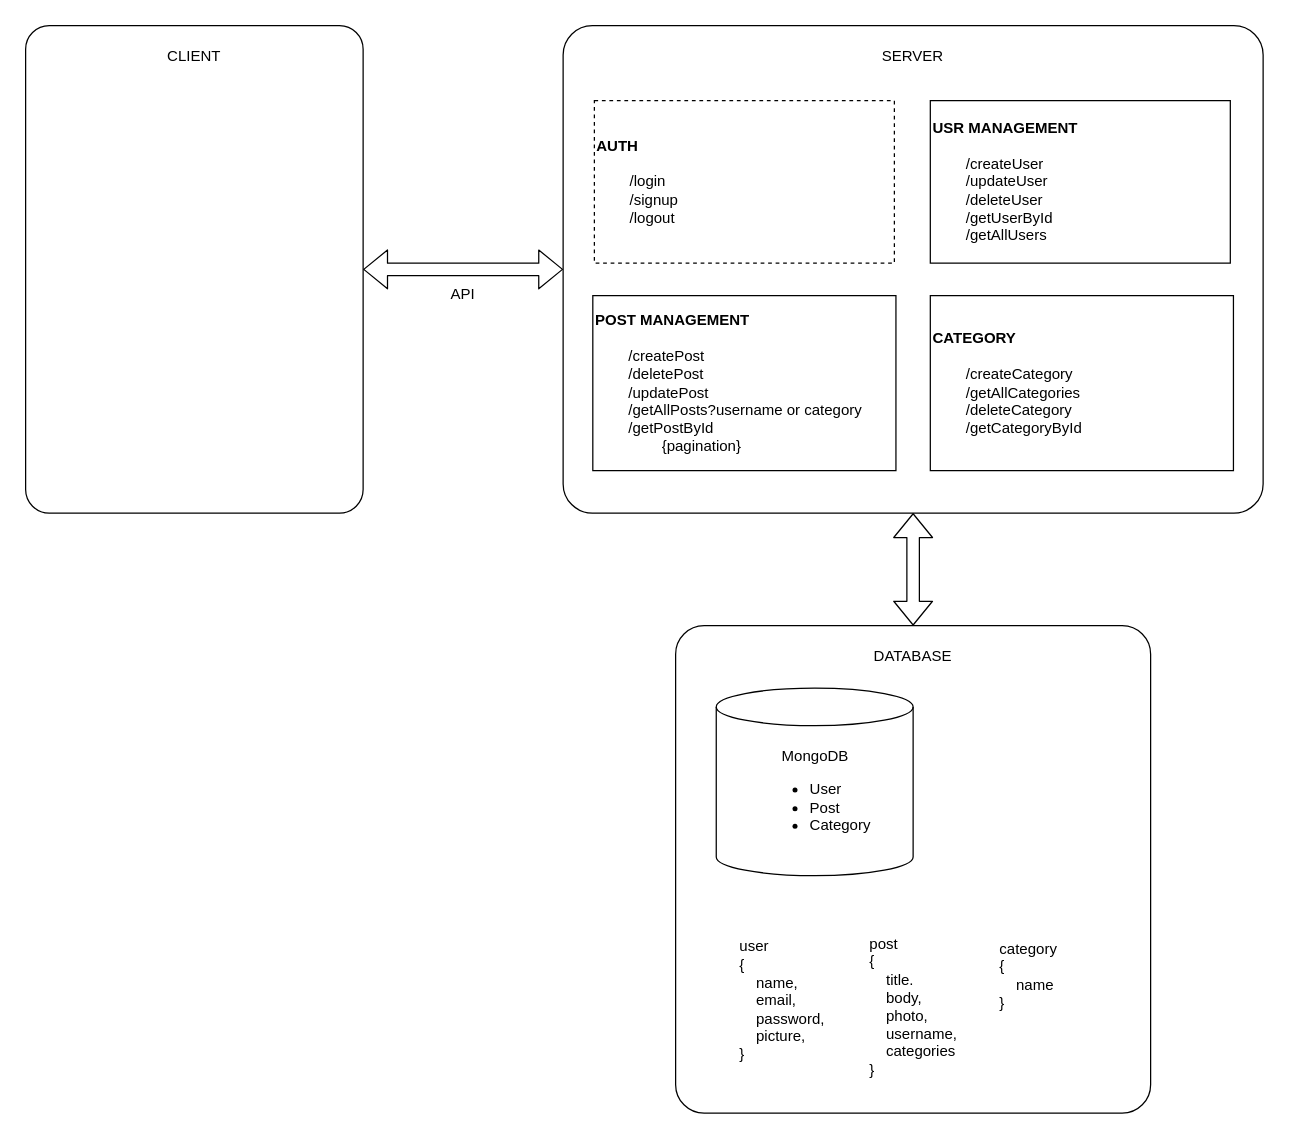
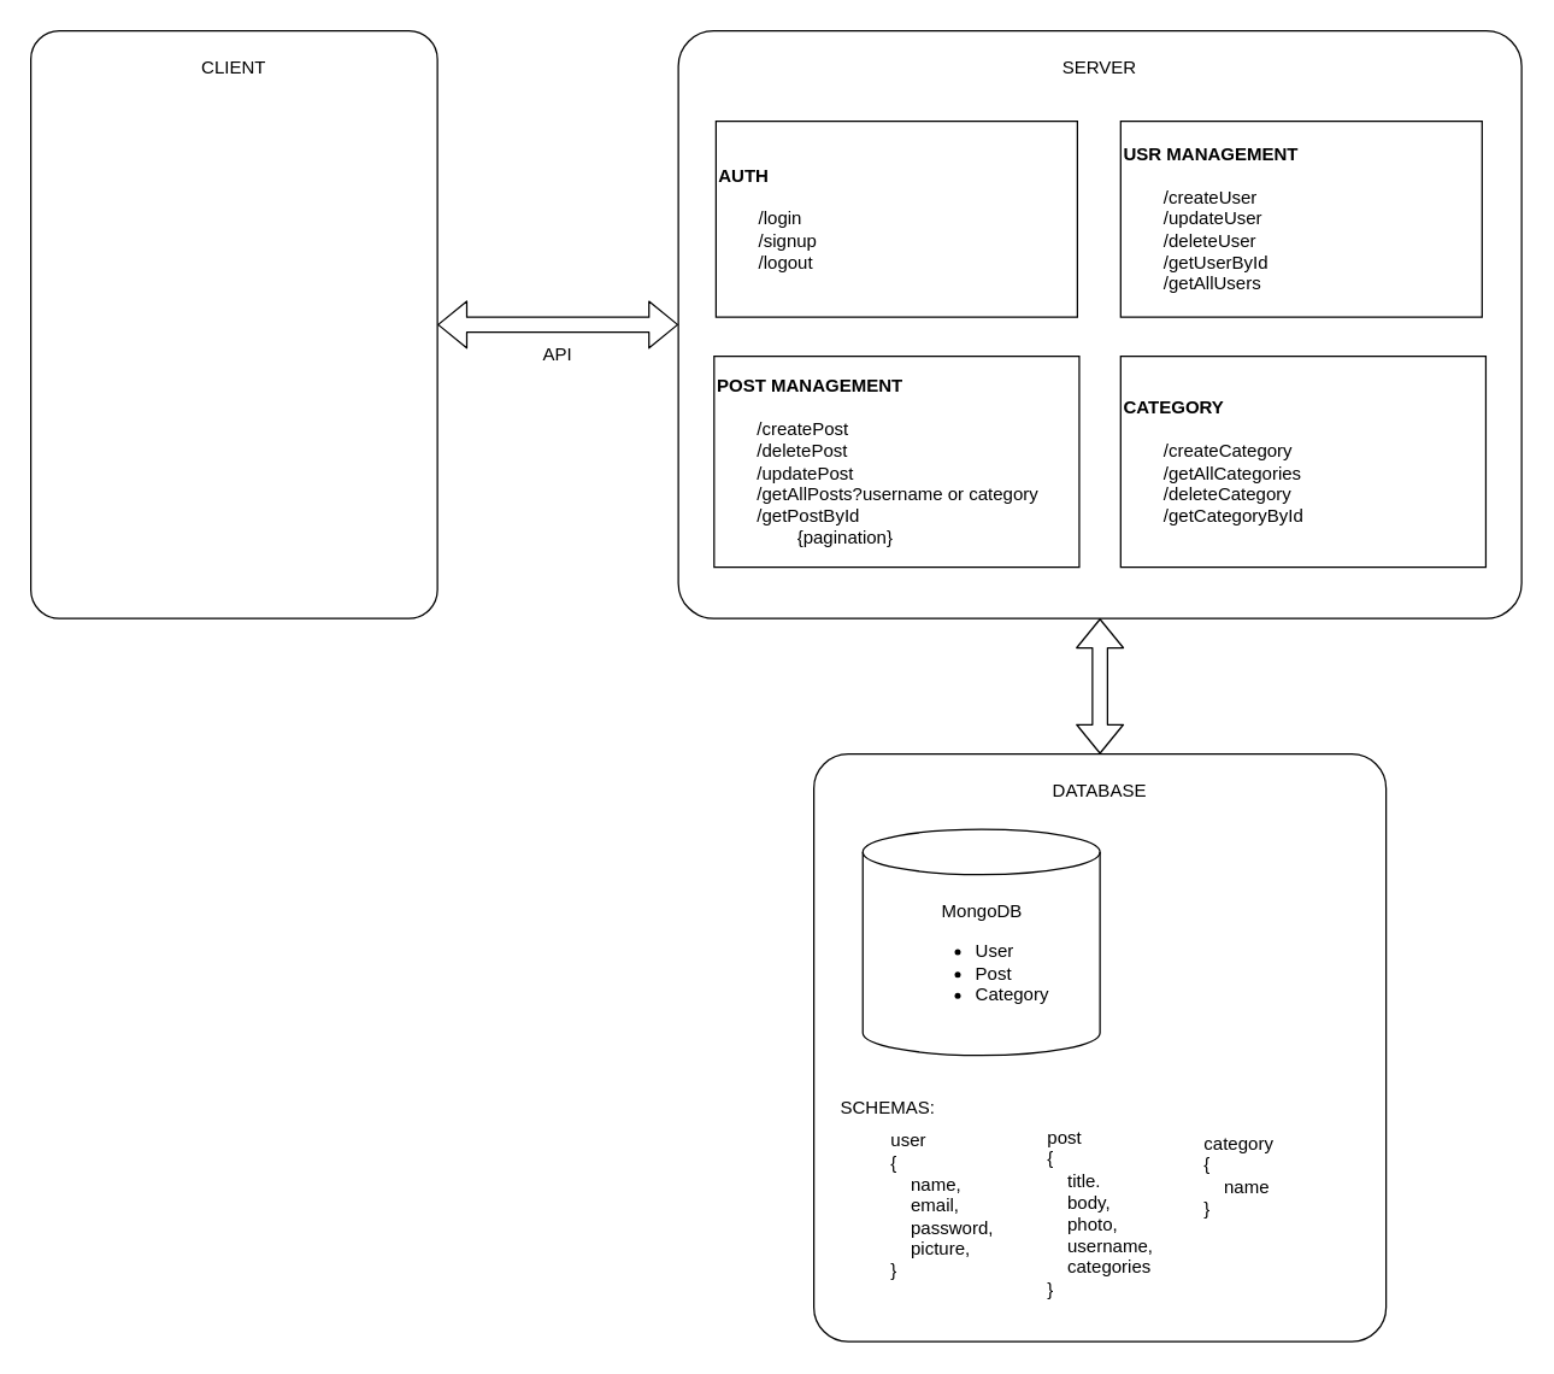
  <mxCell id="0" />
  <mxCell id="1" parent="0" />
  <mxCell id="2" value="" style="rounded=1;whiteSpace=wrap;html=1;arcSize=6;" vertex="1" parent="1"><mxGeometry x="540" y="500" width="380" height="390" as="geometry" /></mxCell>
  <mxCell id="3" value="" style="rounded=1;whiteSpace=wrap;html=1;arcSize=7;" parent="1" vertex="1"><mxGeometry x="20" y="20" width="270" height="390" as="geometry" /></mxCell>
  <mxCell id="4" value="" style="rounded=1;whiteSpace=wrap;html=1;arcSize=6;" parent="1" vertex="1"><mxGeometry x="450" y="20" width="560" height="390" as="geometry" /></mxCell>
  <mxCell id="5" value="CLIENT" style="text;html=1;strokeColor=none;fillColor=none;align=center;verticalAlign=middle;whiteSpace=wrap;rounded=0;" parent="1" vertex="1"><mxGeometry x="125" y="30" width="60" height="30" as="geometry" /></mxCell>
  <mxCell id="6" value="SERVER" style="text;html=1;strokeColor=none;fillColor=none;align=center;verticalAlign=middle;whiteSpace=wrap;rounded=0;" parent="1" vertex="1"><mxGeometry x="700" y="30" width="60" height="30" as="geometry" /></mxCell>
  <mxCell id="7" value="API" style="text;html=1;strokeColor=none;fillColor=none;align=center;verticalAlign=middle;whiteSpace=wrap;rounded=0;" parent="1" vertex="1"><mxGeometry x="340" y="220" width="60" height="30" as="geometry" /></mxCell>
  <mxCell id="8" value="MongoDB&lt;br&gt;&lt;div style=&quot;text-align: left;&quot;&gt;&lt;ul&gt;&lt;li&gt;&lt;span style=&quot;background-color: initial;&quot;&gt;User&lt;/span&gt;&lt;/li&gt;&lt;li&gt;&lt;span style=&quot;background-color: initial;&quot;&gt;Post&lt;/span&gt;&lt;/li&gt;&lt;li&gt;&lt;span style=&quot;background-color: initial;&quot;&gt;Category&lt;/span&gt;&lt;/li&gt;&lt;/ul&gt;&lt;/div&gt;" style="shape=cylinder3;whiteSpace=wrap;html=1;boundedLbl=1;backgroundOutline=1;size=15;" parent="1" vertex="1"><mxGeometry x="572.5" y="550" width="157.5" height="150" as="geometry" /></mxCell>
  <mxCell id="9" value="&lt;div style=&quot;text-align: left;&quot;&gt;&lt;span style=&quot;background-color: initial;&quot;&gt;user&amp;nbsp;&lt;/span&gt;&lt;/div&gt;&lt;div style=&quot;text-align: left;&quot;&gt;&lt;span style=&quot;background-color: initial;&quot;&gt;{&lt;br&gt;&amp;nbsp; &amp;nbsp; name,&lt;br&gt;&amp;nbsp; &amp;nbsp; email,&lt;br&gt;&amp;nbsp; &amp;nbsp; password,&lt;br&gt;&amp;nbsp; &amp;nbsp; picture,&lt;/span&gt;&lt;/div&gt;&lt;div style=&quot;text-align: left;&quot;&gt;&lt;span style=&quot;background-color: initial;&quot;&gt;}&lt;/span&gt;&lt;/div&gt;" style="text;html=1;strokeColor=none;fillColor=none;align=center;verticalAlign=middle;whiteSpace=wrap;rounded=0;" parent="1" vertex="1"><mxGeometry x="572.5" y="750" width="105" height="100" as="geometry" /></mxCell>
  <mxCell id="10" value="&lt;div style=&quot;text-align: left;&quot;&gt;&lt;span style=&quot;background-color: initial;&quot;&gt;post&lt;br&gt;{&lt;/span&gt;&lt;br&gt;&lt;/div&gt;&lt;div style=&quot;text-align: left;&quot;&gt;&lt;span style=&quot;background-color: initial;&quot;&gt;&amp;nbsp; &amp;nbsp; title.&lt;br&gt;&amp;nbsp; &amp;nbsp; body,&lt;br&gt;&amp;nbsp; &amp;nbsp; photo,&lt;br&gt;&amp;nbsp; &amp;nbsp; username,&lt;br&gt;&amp;nbsp; &amp;nbsp; categories&lt;/span&gt;&lt;/div&gt;&lt;div style=&quot;text-align: left;&quot;&gt;&lt;span style=&quot;background-color: initial;&quot;&gt;}&lt;/span&gt;&lt;/div&gt;" style="text;html=1;strokeColor=none;fillColor=none;align=center;verticalAlign=middle;whiteSpace=wrap;rounded=0;" parent="1" vertex="1"><mxGeometry x="677.5" y="750" width="105" height="110" as="geometry" /></mxCell>
  <mxCell id="11" value="&lt;b&gt;USR MANAGEMENT&lt;br&gt;&lt;/b&gt;&lt;br&gt;&lt;span style=&quot;white-space: pre;&quot;&gt;&#09;&lt;/span&gt;/createUser&lt;br&gt;&lt;span style=&quot;white-space: pre;&quot;&gt;&#09;&lt;/span&gt;/updateUser&lt;br&gt;&lt;span style=&quot;white-space: pre;&quot;&gt;&#09;&lt;/span&gt;/deleteUser&lt;br&gt;&lt;span style=&quot;white-space: pre;&quot;&gt;&#09;&lt;/span&gt;/getUserById&lt;br&gt;&lt;span style=&quot;white-space: pre;&quot;&gt;&#09;&lt;/span&gt;/getAllUsers" style="rounded=0;whiteSpace=wrap;html=1;align=left;" parent="1" vertex="1"><mxGeometry x="743.75" y="80" width="240" height="130" as="geometry" /></mxCell>
  <mxCell id="12" value="&lt;b&gt;POST MANAGEMENT&lt;br&gt;&lt;/b&gt;&lt;br&gt;&lt;span style=&quot;&quot;&gt;&#09;&lt;/span&gt;&lt;span style=&quot;white-space: pre;&quot;&gt;&#09;&lt;/span&gt;/createPost&lt;br&gt;&lt;span style=&quot;&quot;&gt;&#09;&lt;/span&gt;&lt;span style=&quot;white-space: pre;&quot;&gt;&#09;&lt;/span&gt;/deletePost&lt;br&gt;&lt;span style=&quot;&quot;&gt;&#09;&lt;/span&gt;&lt;span style=&quot;white-space: pre;&quot;&gt;&#09;&lt;/span&gt;/updatePost&lt;br&gt;&lt;span style=&quot;&quot;&gt;&#09;&lt;/span&gt;&lt;span style=&quot;white-space: pre;&quot;&gt;&#09;&lt;/span&gt;/getAllPosts?username or category&lt;br&gt;&lt;span style=&quot;white-space: pre;&quot;&gt;&#09;&lt;/span&gt;/getPostById&lt;br&gt;&lt;span style=&quot;white-space: pre;&quot;&gt;&#09;&lt;/span&gt;&lt;span style=&quot;white-space: pre;&quot;&gt;&#09;&lt;/span&gt;{pagination}" style="rounded=0;whiteSpace=wrap;html=1;align=left;" parent="1" vertex="1"><mxGeometry x="473.75" y="236" width="242.5" height="140" as="geometry" /></mxCell>
- <mxCell id="13" value="&lt;b&gt;AUTH&lt;/b&gt;&lt;br&gt;&lt;br&gt;&lt;span style=&quot;white-space: pre;&quot;&gt;&#09;&lt;/span&gt;/login&lt;br&gt;&lt;span style=&quot;white-space: pre;&quot;&gt;&#09;&lt;/span&gt;/signup&lt;br&gt;&lt;span style=&quot;white-space: pre;&quot;&gt;&#09;&lt;/span&gt;/logout" style="rounded=0;whiteSpace=wrap;html=1;align=left;dashed=1;" parent="1" vertex="1"><mxGeometry x="475" y="80" width="240" height="130" as="geometry" /></mxCell>
+ <mxCell id="13" value="&lt;b&gt;AUTH&lt;/b&gt;&lt;br&gt;&lt;br&gt;&lt;span style=&quot;white-space: pre;&quot;&gt;&#09;&lt;/span&gt;/login&lt;br&gt;&lt;span style=&quot;white-space: pre;&quot;&gt;&#09;&lt;/span&gt;/signup&lt;br&gt;&lt;span style=&quot;white-space: pre;&quot;&gt;&#09;&lt;/span&gt;/logout" style="rounded=0;whiteSpace=wrap;html=1;align=left;" parent="1" vertex="1"><mxGeometry x="475" y="80" width="240" height="130" as="geometry" /></mxCell>
  <mxCell id="14" value="&lt;b&gt;CATEGORY&lt;/b&gt;&lt;br&gt;&lt;br&gt;&lt;span style=&quot;&quot;&gt;&#09;&lt;/span&gt;&lt;span style=&quot;white-space: pre;&quot;&gt;&#09;&lt;/span&gt;/createCategory&lt;br&gt;&lt;span style=&quot;&quot;&gt;&#09;&lt;/span&gt;&lt;span style=&quot;white-space: pre;&quot;&gt;&#09;&lt;/span&gt;/getAllCategories&lt;br&gt;&lt;span style=&quot;&quot;&gt;&#09;&lt;/span&gt;&lt;span style=&quot;white-space: pre;&quot;&gt;&#09;&lt;/span&gt;/deleteCategory&lt;br&gt;&lt;span style=&quot;white-space: pre;&quot;&gt;&#09;&lt;/span&gt;/getCategoryById" style="rounded=0;whiteSpace=wrap;html=1;align=left;" vertex="1" parent="1"><mxGeometry x="743.75" y="236" width="242.5" height="140" as="geometry" /></mxCell>
  <mxCell id="15" value="" style="shape=flexArrow;endArrow=classic;startArrow=classic;html=1;entryX=0;entryY=0.5;entryDx=0;entryDy=0;" edge="1" parent="1" source="3" target="4"><mxGeometry width="100" height="100" relative="1" as="geometry"><mxPoint x="330" y="320" as="sourcePoint" /><mxPoint x="430" y="220" as="targetPoint" /></mxGeometry></mxCell>
  <mxCell id="16" value="" style="shape=flexArrow;endArrow=classic;startArrow=classic;html=1;entryX=0.5;entryY=1;entryDx=0;entryDy=0;exitX=0.5;exitY=0;exitDx=0;exitDy=0;" edge="1" parent="1" source="2" target="4"><mxGeometry width="100" height="100" relative="1" as="geometry"><mxPoint x="670" y="550" as="sourcePoint" /><mxPoint x="770" y="450" as="targetPoint" /></mxGeometry></mxCell>
  <mxCell id="17" value="&lt;div style=&quot;text-align: left;&quot;&gt;&lt;span style=&quot;background-color: initial;&quot;&gt;category&lt;br&gt;{&lt;/span&gt;&lt;br&gt;&lt;/div&gt;&lt;div style=&quot;text-align: left;&quot;&gt;&lt;span style=&quot;background-color: initial;&quot;&gt;&amp;nbsp; &amp;nbsp; name&lt;/span&gt;&lt;/div&gt;&lt;div style=&quot;text-align: left;&quot;&gt;&lt;span style=&quot;background-color: initial;&quot;&gt;}&lt;/span&gt;&lt;/div&gt;" style="text;html=1;strokeColor=none;fillColor=none;align=center;verticalAlign=middle;whiteSpace=wrap;rounded=0;" vertex="1" parent="1"><mxGeometry x="770" y="750" width="105" height="60" as="geometry" /></mxCell>
  <mxCell id="18" value="DATABASE" style="text;html=1;strokeColor=none;fillColor=none;align=center;verticalAlign=middle;whiteSpace=wrap;rounded=0;" vertex="1" parent="1"><mxGeometry x="700" y="510" width="60" height="30" as="geometry" /></mxCell>
+ <mxCell id="19" value="SCHEMAS:" style="text;html=1;strokeColor=none;fillColor=none;align=left;verticalAlign=middle;whiteSpace=wrap;rounded=0;" vertex="1" parent="1"><mxGeometry x="556.25" y="720" width="77.5" height="30" as="geometry" /></mxCell>
